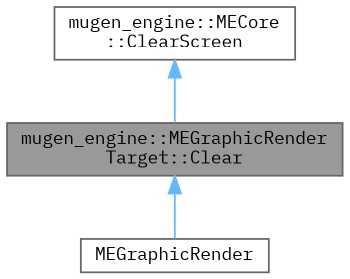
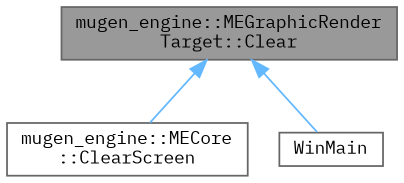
  digraph {
    fontname="IBM Plex Mono"
    rankdir=TB
    node [color=grey40 fillcolor=white fontname="IBM Plex Mono" fontsize=10 shape=box style=filled]
    edge [color=steelblue1 dir=back fontname="IBM Plex Mono" fontsize=10 labelfontname=Helvetica labelfontsize=10 style=solid]
    n1 [color=gray40 fillcolor=grey60 fontcolor=black height=0.2 label="mugen_engine::MEGraphicRender\lTarget::Clear" width=0.4]
    n2 [height=0.2 label="mugen_engine::MECore\l::ClearScreen" width=0.4]
-   n3 [height=0.2 label=MEGraphicRender width=0.4]
-   n2 -> n1
+   n3 [height=0.2 label=WinMain width=0.4]
+   n1 -> n2
    n1 -> n3
  }
